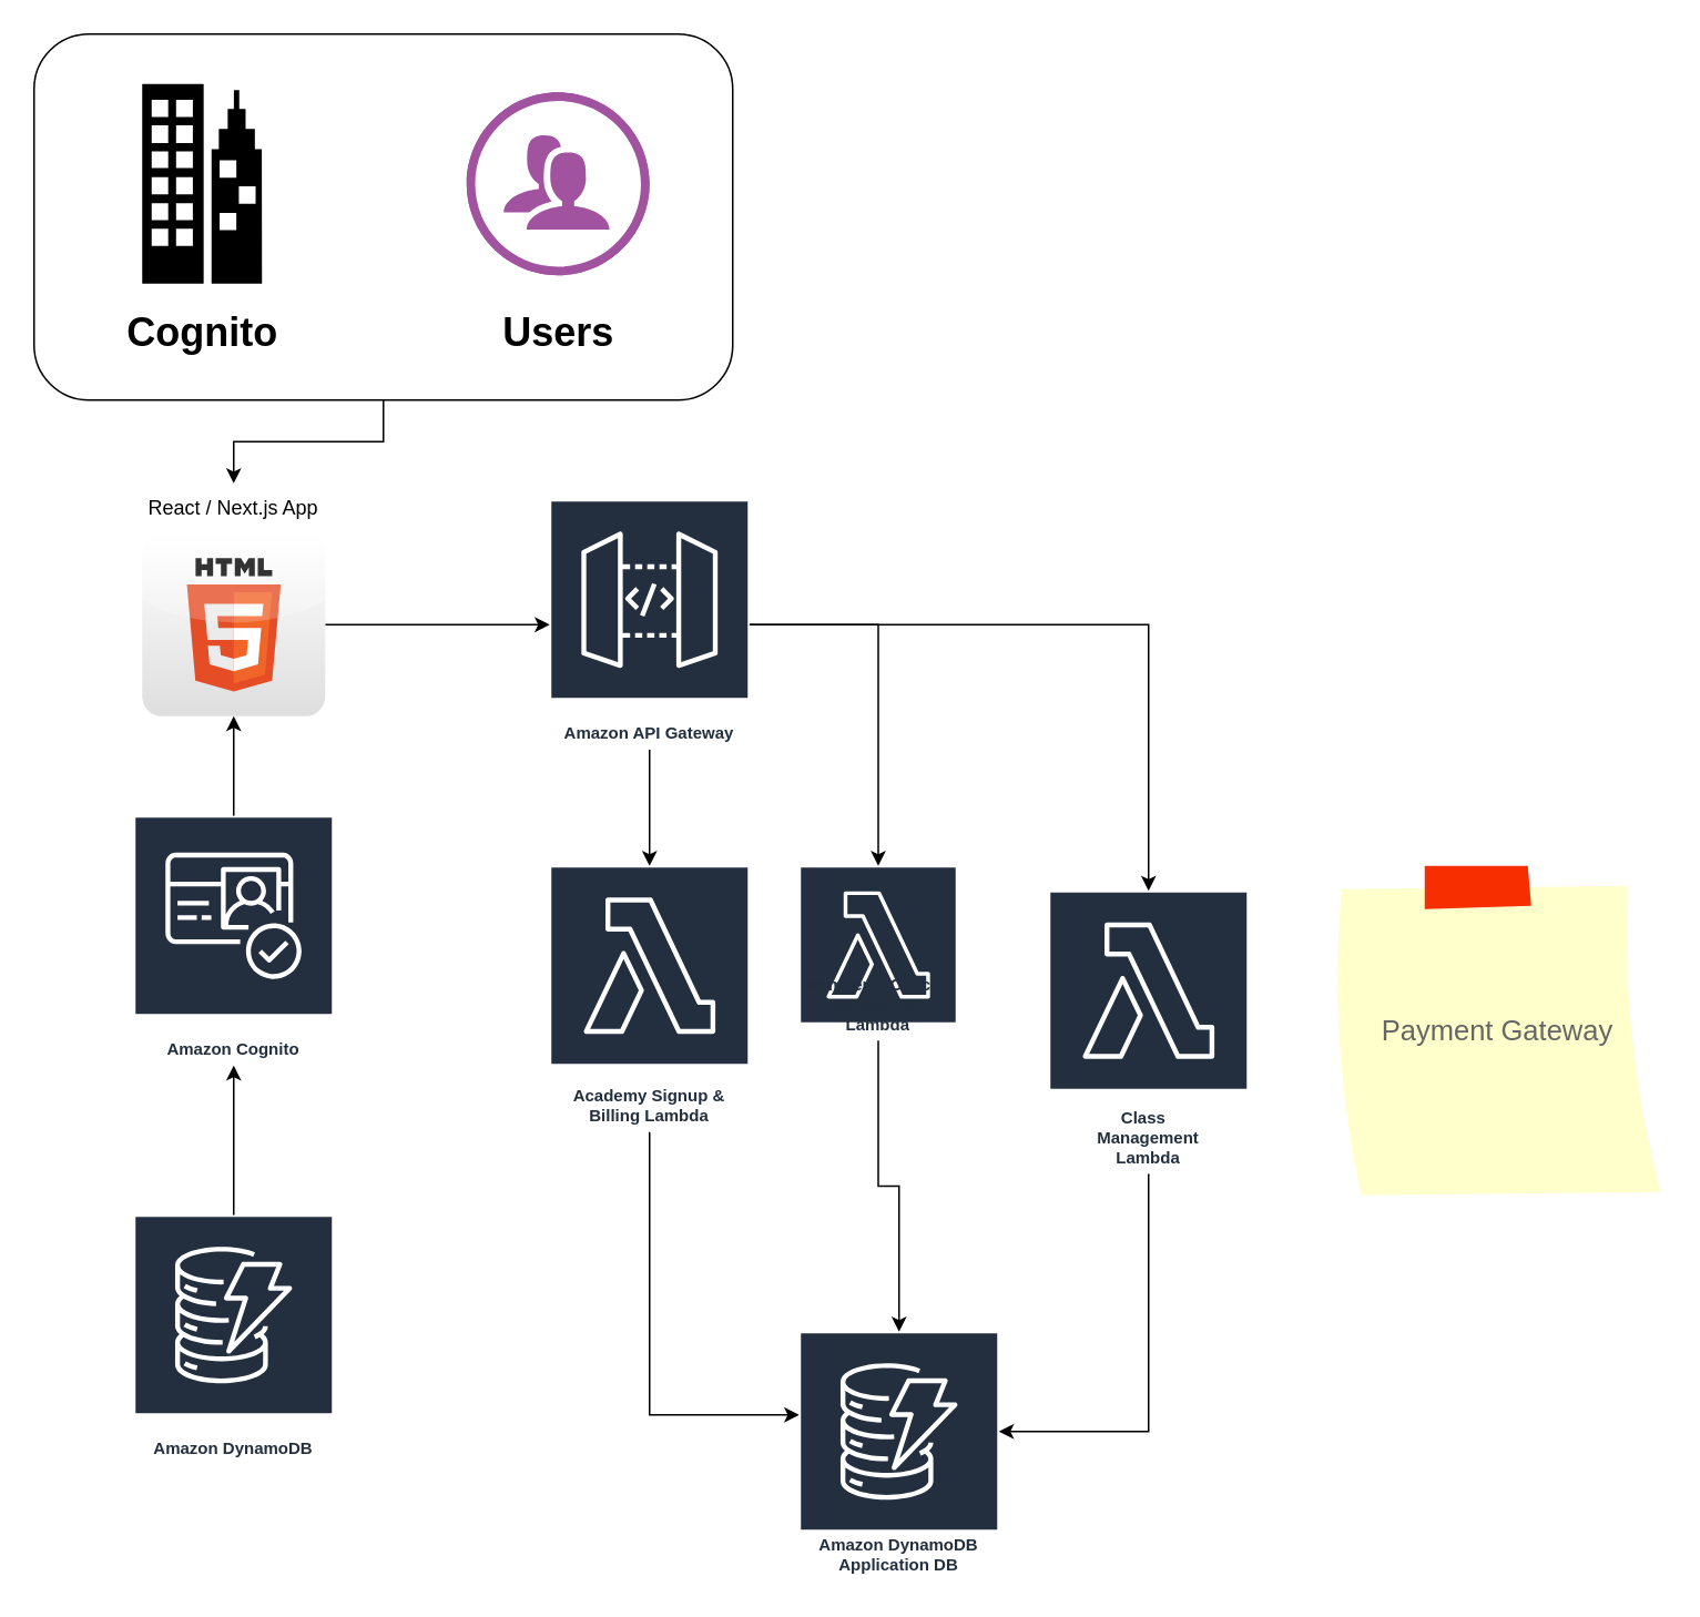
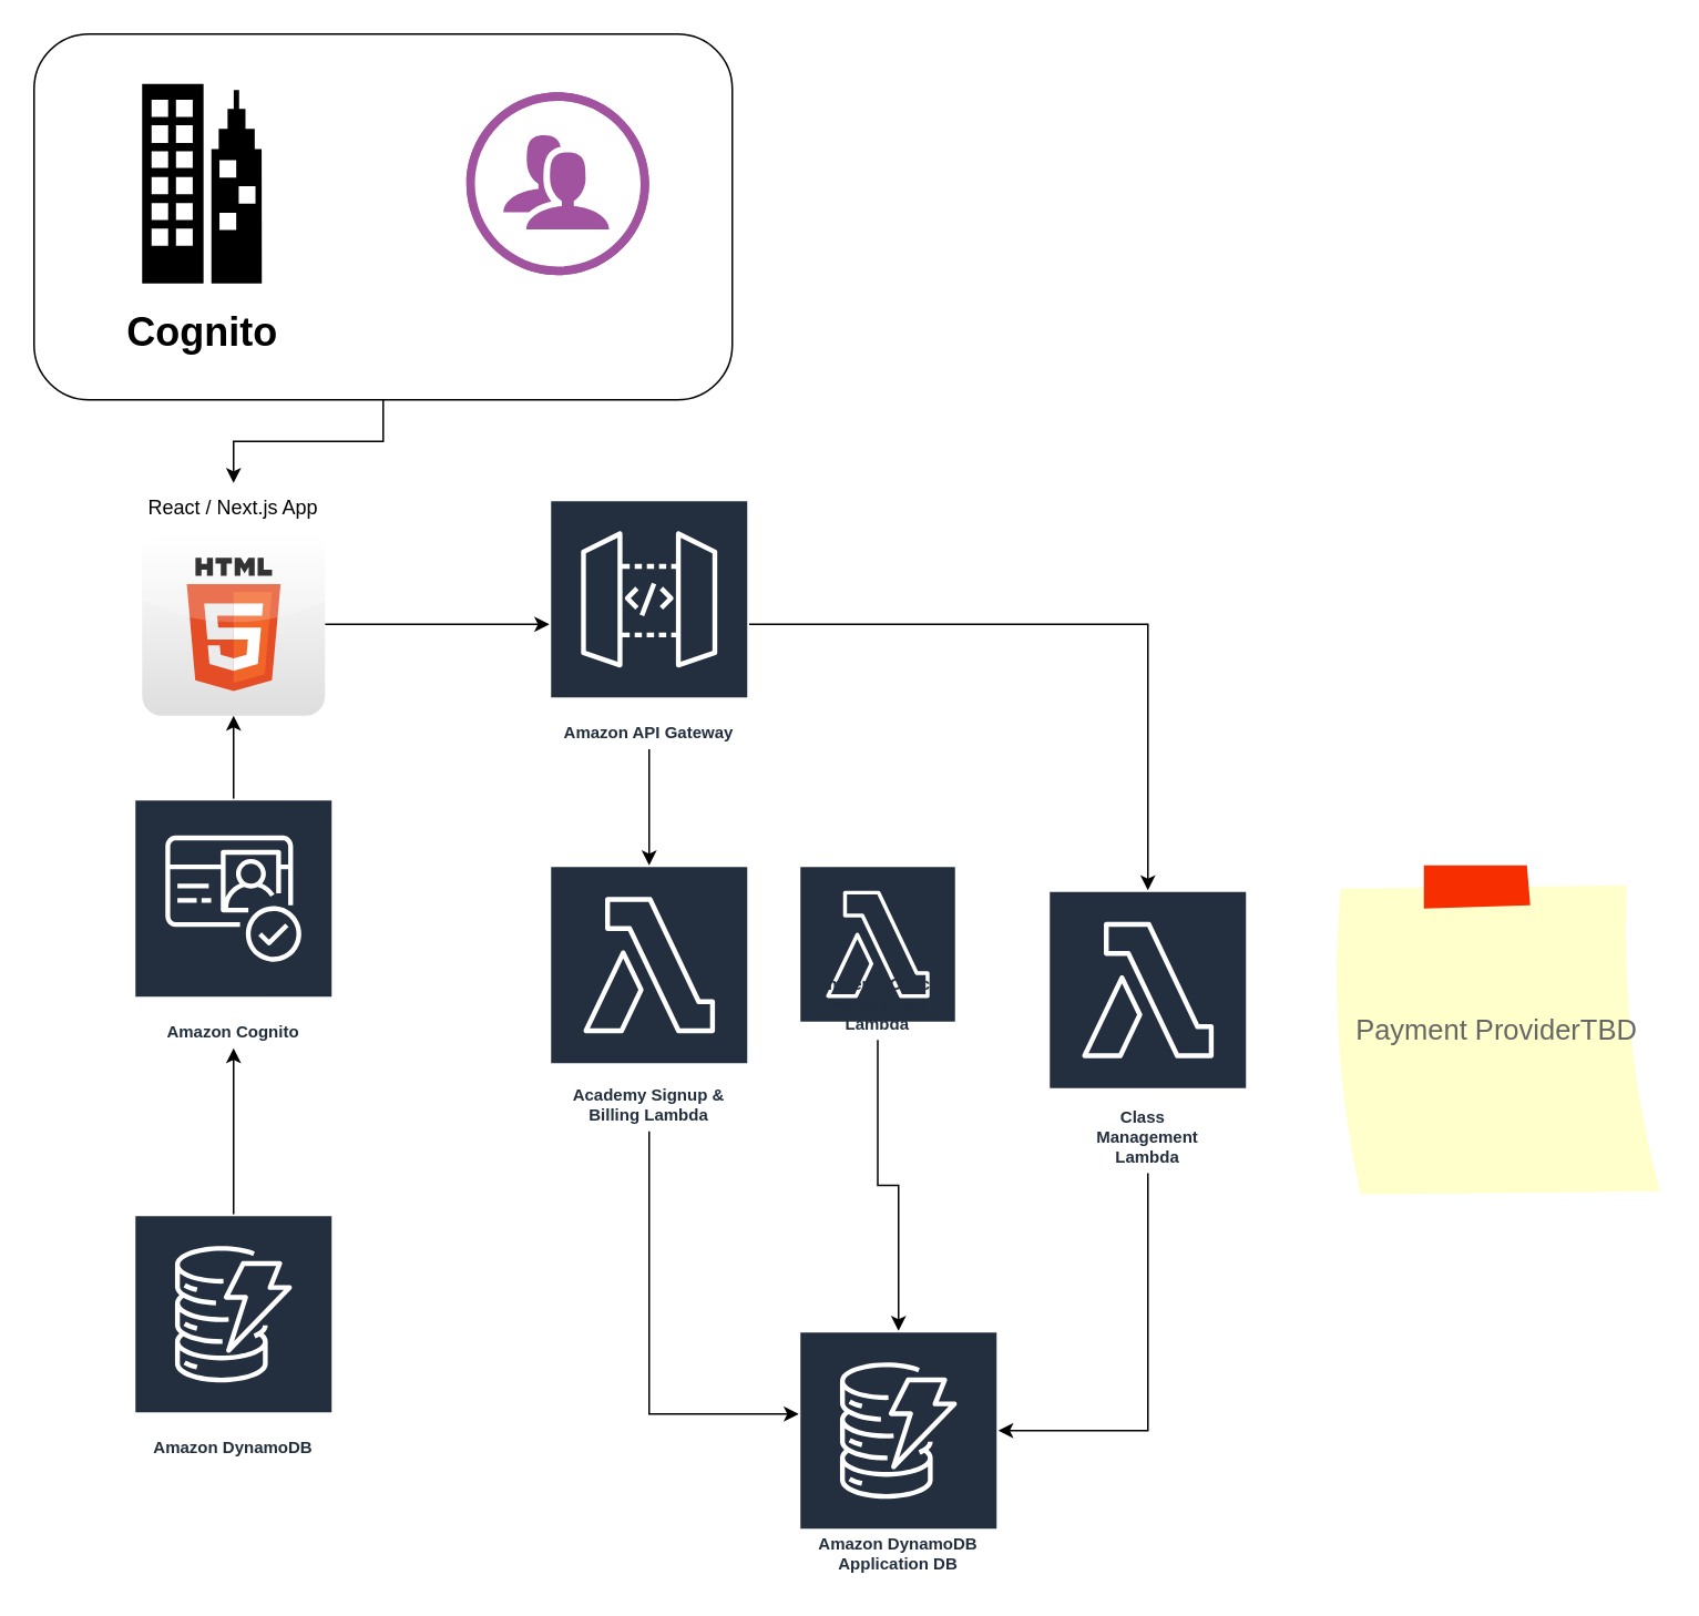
  <mxCell id="0" />
  <mxCell id="1" parent="0" />
  <mxCell id="2" style="edgeStyle=orthogonalEdgeStyle;rounded=0;orthogonalLoop=1;jettySize=auto;html=1;" edge="1" parent="1" source="15" target="6"><mxGeometry relative="1" as="geometry"><mxPoint x="280" y="375" as="targetPoint" /></mxGeometry></mxCell>
  <mxCell id="3" style="edgeStyle=orthogonalEdgeStyle;rounded=0;orthogonalLoop=1;jettySize=auto;html=1;" edge="1" parent="1" source="6" target="11"><mxGeometry relative="1" as="geometry" /></mxCell>
- <mxCell id="4" style="edgeStyle=orthogonalEdgeStyle;rounded=0;orthogonalLoop=1;jettySize=auto;html=1;" edge="1" parent="1" source="6" target="23"><mxGeometry relative="1" as="geometry" /></mxCell>
  <mxCell id="5" style="edgeStyle=orthogonalEdgeStyle;rounded=0;orthogonalLoop=1;jettySize=auto;html=1;" edge="1" parent="1" source="6" target="25"><mxGeometry relative="1" as="geometry" /></mxCell>
  <mxCell id="6" value="Amazon API Gateway" style="sketch=0;outlineConnect=0;fontColor=#232F3E;gradientColor=none;strokeColor=#ffffff;fillColor=#232F3E;dashed=0;verticalLabelPosition=middle;verticalAlign=bottom;align=center;html=1;whiteSpace=wrap;fontSize=10;fontStyle=1;spacing=3;shape=mxgraph.aws4.productIcon;prIcon=mxgraph.aws4.api_gateway;" vertex="1" parent="1"><mxGeometry x="330" y="300" width="120" height="150" as="geometry" /></mxCell>
  <mxCell id="7" style="edgeStyle=orthogonalEdgeStyle;rounded=0;orthogonalLoop=1;jettySize=auto;html=1;" edge="1" parent="1" source="8" target="15"><mxGeometry relative="1" as="geometry" /></mxCell>
- <mxCell id="8" value="Amazon Cognito" style="sketch=0;outlineConnect=0;fontColor=#232F3E;gradientColor=none;strokeColor=#ffffff;fillColor=#232F3E;dashed=0;verticalLabelPosition=middle;verticalAlign=bottom;align=center;html=1;whiteSpace=wrap;fontSize=10;fontStyle=1;spacing=3;shape=mxgraph.aws4.productIcon;prIcon=mxgraph.aws4.cognito;" vertex="1" parent="1"><mxGeometry x="80" y="490" width="120" height="150" as="geometry" /></mxCell>
+ <mxCell id="8" value="Amazon Cognito" style="sketch=0;outlineConnect=0;fontColor=#232F3E;gradientColor=none;strokeColor=#ffffff;fillColor=#232F3E;dashed=0;verticalLabelPosition=middle;verticalAlign=bottom;align=center;html=1;whiteSpace=wrap;fontSize=10;fontStyle=1;spacing=3;shape=mxgraph.aws4.productIcon;prIcon=mxgraph.aws4.cognito;" vertex="1" parent="1"><mxGeometry x="80" y="480" width="120" height="150" as="geometry" /></mxCell>
  <mxCell id="9" style="edgeStyle=orthogonalEdgeStyle;rounded=0;orthogonalLoop=1;jettySize=auto;html=1;" edge="1" parent="1" source="10" target="8"><mxGeometry relative="1" as="geometry"><mxPoint x="140" y="700" as="sourcePoint" /></mxGeometry></mxCell>
  <mxCell id="10" value="Amazon DynamoDB" style="sketch=0;outlineConnect=0;fontColor=#232F3E;gradientColor=none;strokeColor=#ffffff;fillColor=#232F3E;dashed=0;verticalLabelPosition=middle;verticalAlign=bottom;align=center;html=1;whiteSpace=wrap;fontSize=10;fontStyle=1;spacing=3;shape=mxgraph.aws4.productIcon;prIcon=mxgraph.aws4.dynamodb;" vertex="1" parent="1"><mxGeometry x="80" y="730" width="120" height="150" as="geometry" /></mxCell>
  <mxCell id="11" value="Academy Signup &amp;amp; Billing Lambda" style="sketch=0;outlineConnect=0;fontColor=#232F3E;gradientColor=none;strokeColor=#ffffff;fillColor=#232F3E;dashed=0;verticalLabelPosition=middle;verticalAlign=bottom;align=center;html=1;whiteSpace=wrap;fontSize=10;fontStyle=1;spacing=3;shape=mxgraph.aws4.productIcon;prIcon=mxgraph.aws4.lambda;" vertex="1" parent="1"><mxGeometry x="330" y="520" width="120" height="160" as="geometry" /></mxCell>
  <mxCell id="12" value="" style="group" vertex="1" connectable="0" parent="1"><mxGeometry x="85" y="290" width="110" height="140" as="geometry" /></mxCell>
  <mxCell id="13" value="" style="group" vertex="1" connectable="0" parent="12"><mxGeometry width="110" height="140" as="geometry" /></mxCell>
  <mxCell id="14" value="React / Next.js App" style="text;html=1;align=center;verticalAlign=middle;whiteSpace=wrap;rounded=0;" vertex="1" parent="13"><mxGeometry width="110" height="30" as="geometry" /></mxCell>
  <mxCell id="15" value="" style="dashed=0;outlineConnect=0;html=1;align=center;labelPosition=center;verticalLabelPosition=bottom;verticalAlign=top;shape=mxgraph.webicons.html5;gradientColor=#DFDEDE" vertex="1" parent="12"><mxGeometry y="30" width="110" height="110" as="geometry" /></mxCell>
  <mxCell id="16" value="" style="group" vertex="1" connectable="0" parent="1"><mxGeometry x="20" y="20" width="420" height="220" as="geometry" /></mxCell>
  <mxCell id="17" value="" style="rounded=1;whiteSpace=wrap;html=1;" vertex="1" parent="16"><mxGeometry width="420" height="220" as="geometry" /></mxCell>
  <mxCell id="18" value="" style="verticalLabelPosition=bottom;sketch=0;html=1;fillColor=#A153A0;strokeColor=#ffffff;verticalAlign=top;align=center;points=[[0,0.5,0],[0.125,0.25,0],[0.25,0,0],[0.5,0,0],[0.75,0,0],[0.875,0.25,0],[1,0.5,0],[0.875,0.75,0],[0.75,1,0],[0.5,1,0],[0.125,0.75,0]];pointerEvents=1;shape=mxgraph.cisco_safe.compositeIcon;bgIcon=ellipse;resIcon=mxgraph.cisco_safe.design.users;" vertex="1" parent="16"><mxGeometry x="260" y="35" width="110" height="110" as="geometry" /></mxCell>
  <mxCell id="19" value="" style="verticalLabelPosition=bottom;html=1;verticalAlign=top;align=center;strokeColor=none;fillColor=#000000;shape=mxgraph.azure.enterprise;pointerEvents=1;" vertex="1" parent="16"><mxGeometry x="65" y="30" width="72" height="120" as="geometry" /></mxCell>
  <mxCell id="20" value="Cognito" style="text;strokeColor=none;fillColor=none;html=1;fontSize=24;fontStyle=1;verticalAlign=middle;align=center;" vertex="1" parent="16"><mxGeometry x="51" y="160" width="100" height="40" as="geometry" /></mxCell>
- <mxCell id="21" value="Users" style="text;strokeColor=none;fillColor=none;html=1;fontSize=24;fontStyle=1;verticalAlign=middle;align=center;" vertex="1" parent="16"><mxGeometry x="265" y="160" width="100" height="40" as="geometry" /></mxCell>
  <mxCell id="22" style="edgeStyle=orthogonalEdgeStyle;rounded=0;orthogonalLoop=1;jettySize=auto;html=1;" edge="1" parent="1" source="17" target="14"><mxGeometry relative="1" as="geometry" /></mxCell>
  <mxCell id="23" value="Member &amp;amp; Coach&amp;nbsp;&amp;nbsp;&lt;div&gt;Management&lt;div&gt;Lambda&lt;/div&gt;&lt;/div&gt;" style="sketch=0;outlineConnect=0;fontColor=#232F3E;gradientColor=none;strokeColor=#ffffff;fillColor=#232F3E;dashed=0;verticalLabelPosition=middle;verticalAlign=bottom;align=center;html=1;whiteSpace=wrap;fontSize=10;fontStyle=1;spacing=3;shape=mxgraph.aws4.productIcon;prIcon=mxgraph.aws4.lambda;" vertex="1" parent="1"><mxGeometry x="480" y="520" width="95" height="105" as="geometry" /></mxCell>
  <mxCell id="24" style="edgeStyle=orthogonalEdgeStyle;rounded=0;orthogonalLoop=1;jettySize=auto;html=1;" edge="1" parent="1" source="25" target="29"><mxGeometry relative="1" as="geometry"><Array as="points"><mxPoint x="690" y="860" /></Array></mxGeometry></mxCell>
  <mxCell id="25" value="Class&amp;nbsp;&amp;nbsp;&lt;div&gt;Management&lt;div&gt;Lambda&lt;/div&gt;&lt;/div&gt;" style="sketch=0;outlineConnect=0;fontColor=#232F3E;gradientColor=none;strokeColor=#ffffff;fillColor=#232F3E;dashed=0;verticalLabelPosition=middle;verticalAlign=bottom;align=center;html=1;whiteSpace=wrap;fontSize=10;fontStyle=1;spacing=3;shape=mxgraph.aws4.productIcon;prIcon=mxgraph.aws4.lambda;" vertex="1" parent="1"><mxGeometry x="630" y="535" width="120" height="170" as="geometry" /></mxCell>
- <mxCell id="26" value="Payment Gateway" style="strokeWidth=1;shadow=0;dashed=0;align=center;html=1;shape=mxgraph.mockup.text.stickyNote2;fontColor=#666666;mainText=;fontSize=17;whiteSpace=wrap;fillColor=#ffffcc;strokeColor=#F62E00;" vertex="1" parent="1"><mxGeometry x="800" y="520" width="200" height="200" as="geometry" /></mxCell>
+ <mxCell id="26" value="Payment ProviderTBD" style="strokeWidth=1;shadow=0;dashed=0;align=center;html=1;shape=mxgraph.mockup.text.stickyNote2;fontColor=#666666;mainText=;fontSize=17;whiteSpace=wrap;fillColor=#ffffcc;strokeColor=#F62E00;" vertex="1" parent="1"><mxGeometry x="800" y="520" width="200" height="200" as="geometry" /></mxCell>
  <mxCell id="27" style="edgeStyle=orthogonalEdgeStyle;rounded=0;orthogonalLoop=1;jettySize=auto;html=1;" edge="1" parent="1" source="11" target="29"><mxGeometry relative="1" as="geometry"><Array as="points"><mxPoint x="390" y="850" /></Array></mxGeometry></mxCell>
  <mxCell id="28" style="edgeStyle=orthogonalEdgeStyle;rounded=0;orthogonalLoop=1;jettySize=auto;html=1;" edge="1" parent="1" source="23" target="29"><mxGeometry relative="1" as="geometry" /></mxCell>
  <mxCell id="29" value="Amazon DynamoDB&lt;div&gt;Application DB&lt;/div&gt;" style="sketch=0;outlineConnect=0;fontColor=#232F3E;gradientColor=none;strokeColor=#ffffff;fillColor=#232F3E;dashed=0;verticalLabelPosition=middle;verticalAlign=bottom;align=center;html=1;whiteSpace=wrap;fontSize=10;fontStyle=1;spacing=3;shape=mxgraph.aws4.productIcon;prIcon=mxgraph.aws4.dynamodb;" vertex="1" parent="1"><mxGeometry x="480" y="800" width="120" height="150" as="geometry" /></mxCell>
